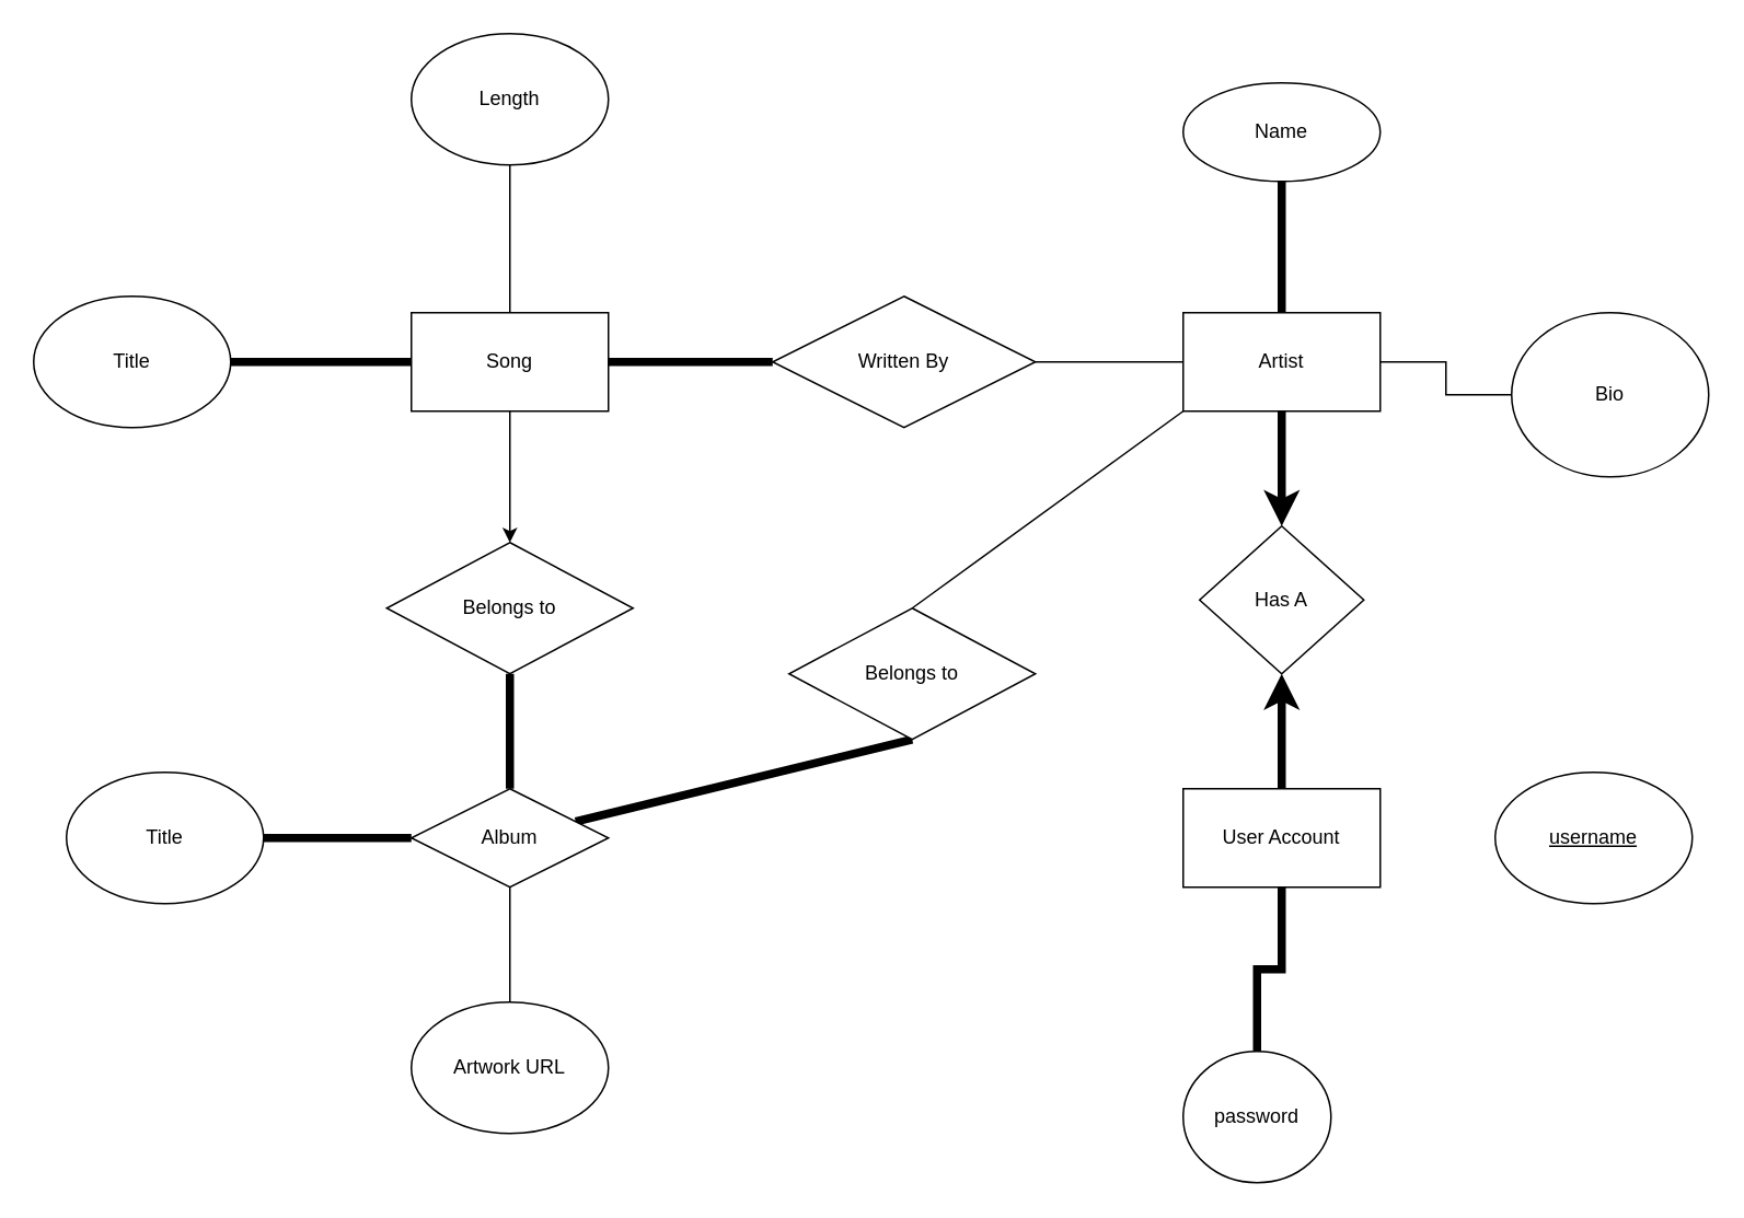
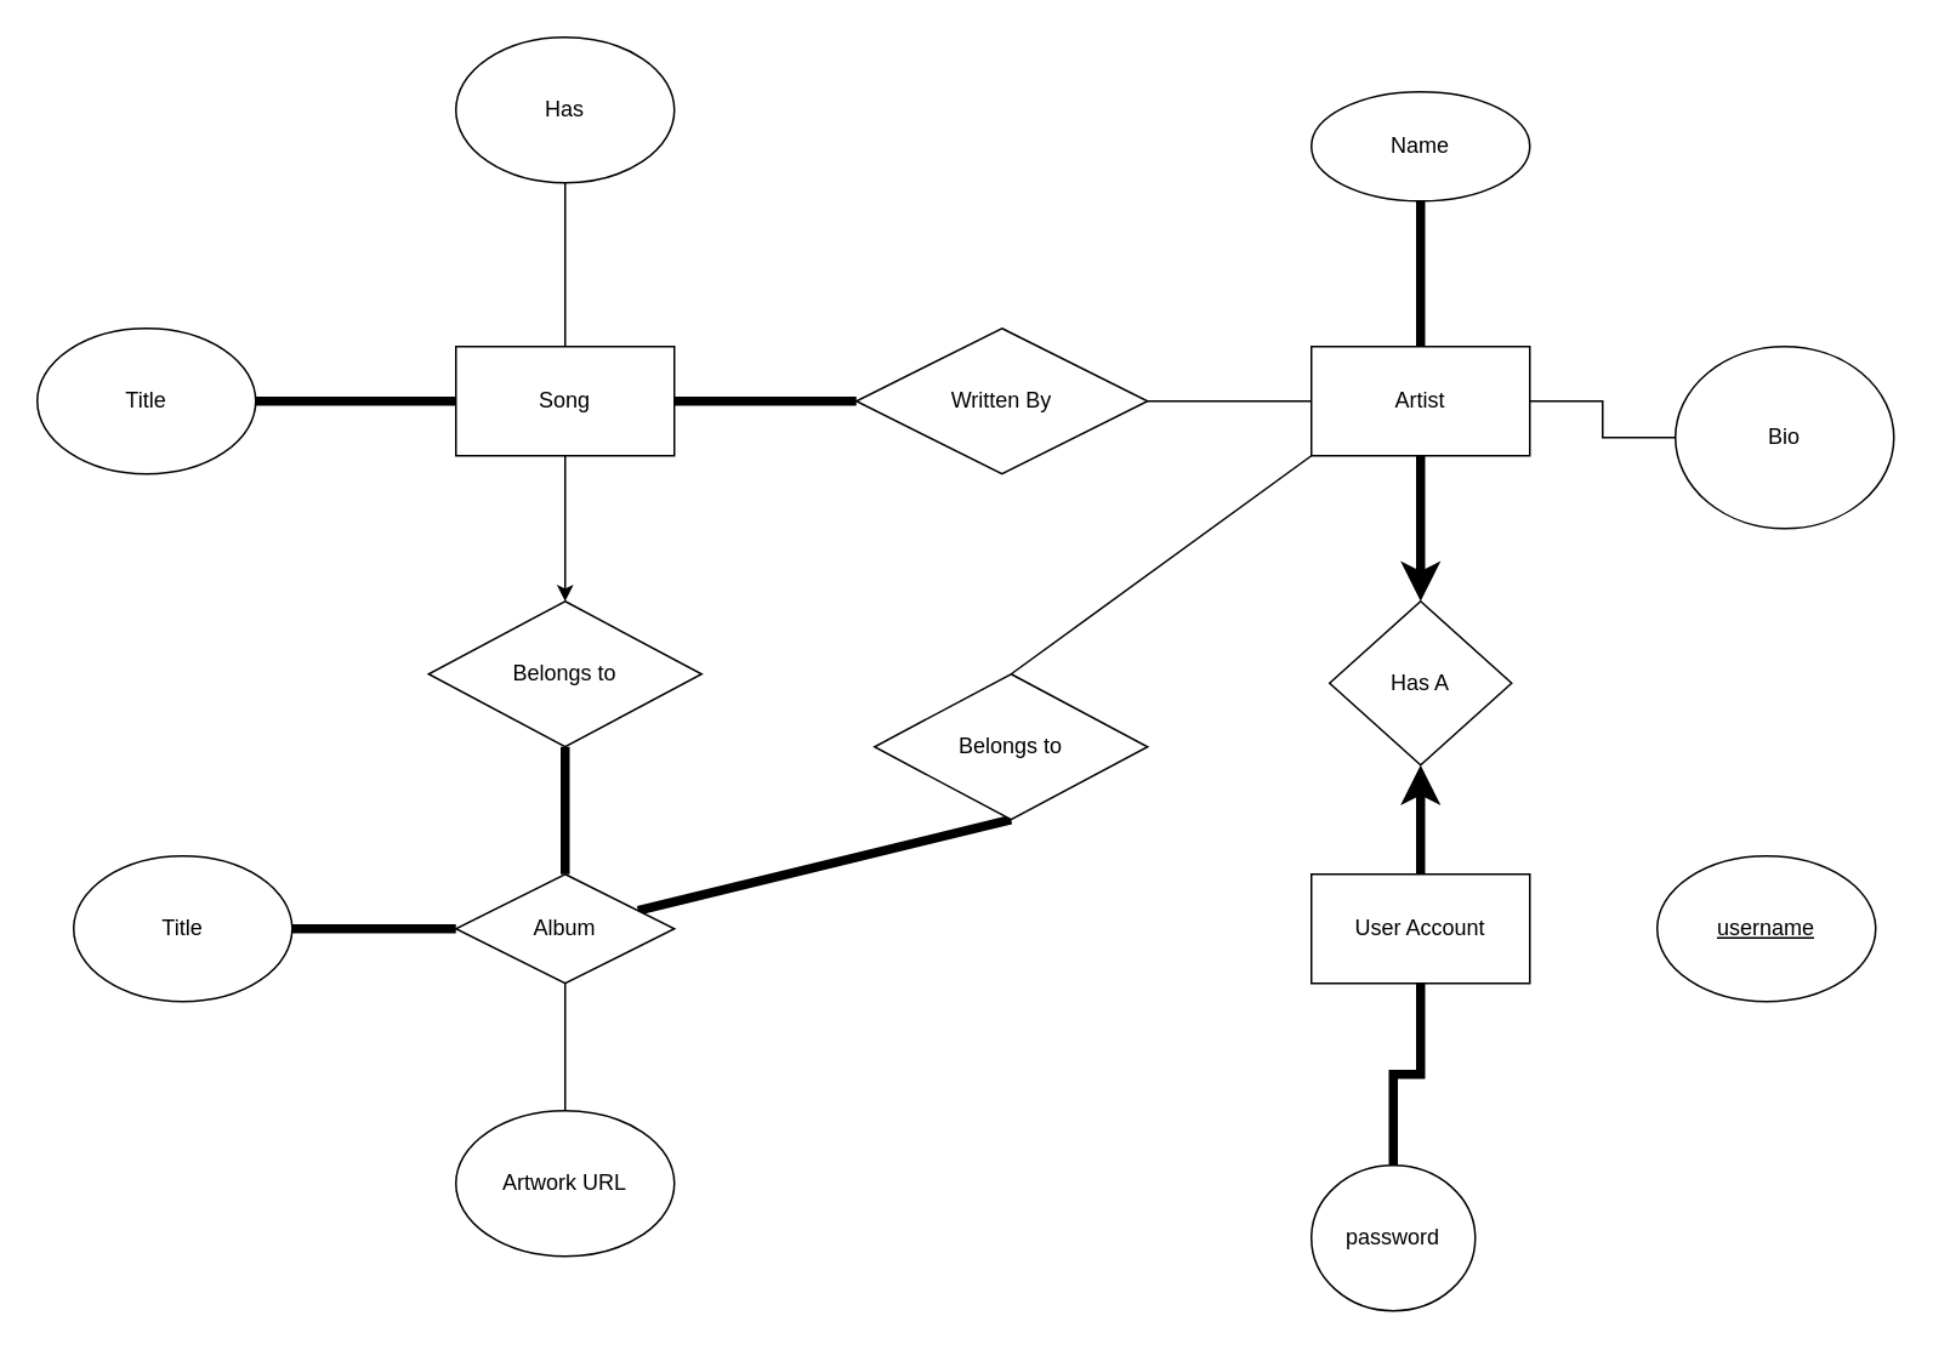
  <mxCell id="0" />
  <mxCell id="1" parent="0" />
  <mxCell id="2" value="" style="edgeStyle=orthogonalEdgeStyle;rounded=0;orthogonalLoop=1;jettySize=auto;html=1;endArrow=none;endFill=0;" edge="1" parent="1" source="5" target="13"><mxGeometry relative="1" as="geometry" /></mxCell>
  <mxCell id="3" value="" style="edgeStyle=orthogonalEdgeStyle;rounded=0;orthogonalLoop=1;jettySize=auto;html=1;endArrow=none;endFill=0;strokeWidth=5;" edge="1" parent="1" source="5" target="14"><mxGeometry relative="1" as="geometry" /></mxCell>
  <mxCell id="4" value="" style="edgeStyle=orthogonalEdgeStyle;rounded=0;orthogonalLoop=1;jettySize=auto;html=1;endArrow=none;endFill=0;strokeWidth=5;" edge="1" parent="1" source="5" target="18"><mxGeometry relative="1" as="geometry" /></mxCell>
  <mxCell id="5" value="Song" style="rounded=0;whiteSpace=wrap;html=1;" vertex="1" parent="1"><mxGeometry x="250" y="190" width="120" height="60" as="geometry" /></mxCell>
  <mxCell id="6" value="" style="edgeStyle=orthogonalEdgeStyle;rounded=0;orthogonalLoop=1;jettySize=auto;html=1;endArrow=none;endFill=0;" edge="1" parent="1" source="10" target="16"><mxGeometry relative="1" as="geometry" /></mxCell>
  <mxCell id="7" value="" style="edgeStyle=orthogonalEdgeStyle;rounded=0;orthogonalLoop=1;jettySize=auto;html=1;endArrow=none;endFill=0;strokeWidth=5;" edge="1" parent="1" source="10" target="12"><mxGeometry relative="1" as="geometry" /></mxCell>
  <mxCell id="8" value="" style="edgeStyle=orthogonalEdgeStyle;rounded=0;orthogonalLoop=1;jettySize=auto;html=1;endArrow=none;endFill=0;strokeWidth=5;" edge="1" parent="1" source="10" target="15"><mxGeometry relative="1" as="geometry" /></mxCell>
  <mxCell id="9" style="edgeStyle=none;orthogonalLoop=1;jettySize=auto;html=1;exitX=1;exitY=0.25;exitDx=0;exitDy=0;entryX=0.5;entryY=1;entryDx=0;entryDy=0;startArrow=none;startFill=0;endArrow=none;endFill=0;strokeWidth=5;" edge="1" parent="1" source="10" target="32"><mxGeometry relative="1" as="geometry" /></mxCell>
  <mxCell id="10" value="Album" style="rhombus;whiteSpace=wrap;html=1;" vertex="1" parent="1"><mxGeometry x="250" y="480" width="120" height="60" as="geometry" /></mxCell>
  <mxCell id="11" value="" style="edgeStyle=orthogonalEdgeStyle;rounded=0;orthogonalLoop=1;jettySize=auto;html=1;endArrow=none;endFill=0;startArrow=classic;startFill=1;" edge="1" parent="1" source="12" target="5"><mxGeometry relative="1" as="geometry" /></mxCell>
  <mxCell id="12" value="Belongs to" style="rhombus;whiteSpace=wrap;html=1;" vertex="1" parent="1"><mxGeometry x="235" y="330" width="150" height="80" as="geometry" /></mxCell>
- <mxCell id="13" value="Length" style="ellipse;whiteSpace=wrap;html=1;" vertex="1" parent="1"><mxGeometry x="250" y="20" width="120" height="80" as="geometry" /></mxCell>
+ <mxCell id="13" value="Has" style="ellipse;whiteSpace=wrap;html=1;" vertex="1" parent="1"><mxGeometry x="250" y="20" width="120" height="80" as="geometry" /></mxCell>
  <mxCell id="14" value="Title" style="ellipse;whiteSpace=wrap;html=1;" vertex="1" parent="1"><mxGeometry x="20" y="180" width="120" height="80" as="geometry" /></mxCell>
  <mxCell id="15" value="Title" style="ellipse;whiteSpace=wrap;html=1;" vertex="1" parent="1"><mxGeometry x="40" y="470" width="120" height="80" as="geometry" /></mxCell>
  <mxCell id="16" value="Artwork URL" style="ellipse;whiteSpace=wrap;html=1;" vertex="1" parent="1"><mxGeometry x="250" y="610" width="120" height="80" as="geometry" /></mxCell>
  <mxCell id="17" value="" style="edgeStyle=orthogonalEdgeStyle;rounded=0;orthogonalLoop=1;jettySize=auto;html=1;endArrow=none;endFill=0;strokeWidth=1;" edge="1" parent="1" source="18" target="22"><mxGeometry relative="1" as="geometry" /></mxCell>
  <mxCell id="18" value="Written By" style="rhombus;whiteSpace=wrap;html=1;rounded=0;" vertex="1" parent="1"><mxGeometry x="470" y="180" width="160" height="80" as="geometry" /></mxCell>
  <mxCell id="19" value="" style="edgeStyle=orthogonalEdgeStyle;rounded=0;orthogonalLoop=1;jettySize=auto;html=1;endArrow=none;endFill=0;strokeWidth=5;" edge="1" parent="1" source="22" target="23"><mxGeometry relative="1" as="geometry" /></mxCell>
  <mxCell id="20" value="" style="edgeStyle=orthogonalEdgeStyle;rounded=0;orthogonalLoop=1;jettySize=auto;html=1;endArrow=none;endFill=0;strokeWidth=1;" edge="1" parent="1" source="22" target="24"><mxGeometry relative="1" as="geometry" /></mxCell>
  <mxCell id="21" style="edgeStyle=none;orthogonalLoop=1;jettySize=auto;html=1;exitX=0;exitY=1;exitDx=0;exitDy=0;entryX=0.5;entryY=0;entryDx=0;entryDy=0;startArrow=none;startFill=0;endArrow=none;endFill=0;strokeWidth=1;" edge="1" parent="1" source="22" target="32"><mxGeometry relative="1" as="geometry" /></mxCell>
  <mxCell id="22" value="Artist" style="rounded=0;whiteSpace=wrap;html=1;" vertex="1" parent="1"><mxGeometry x="720" y="190" width="120" height="60" as="geometry" /></mxCell>
  <mxCell id="23" value="Name" style="ellipse;whiteSpace=wrap;html=1;rounded=0;" vertex="1" parent="1"><mxGeometry x="720" width="120" height="60" as="geometry" y="50" /></mxCell>
  <mxCell id="24" value="Bio" style="ellipse;whiteSpace=wrap;html=1;rounded=0;" vertex="1" parent="1"><mxGeometry x="920" y="190" width="120" height="100" as="geometry" /></mxCell>
  <mxCell id="25" value="" style="edgeStyle=orthogonalEdgeStyle;rounded=0;orthogonalLoop=1;jettySize=auto;html=1;startArrow=none;startFill=0;endArrow=none;endFill=0;strokeWidth=5;" edge="1" parent="1" source="27" target="29"><mxGeometry relative="1" as="geometry" /></mxCell>
  <mxCell id="26" value="" style="edgeStyle=orthogonalEdgeStyle;rounded=0;orthogonalLoop=1;jettySize=auto;html=1;startArrow=none;startFill=0;endArrow=classic;endFill=1;strokeWidth=5;" edge="1" parent="1" source="27" target="31"><mxGeometry relative="1" as="geometry" /></mxCell>
  <mxCell id="27" value="User Account" style="rounded=0;whiteSpace=wrap;html=1;" vertex="1" parent="1"><mxGeometry x="720" y="480" width="120" height="60" as="geometry" /></mxCell>
  <mxCell id="28" value="&lt;u&gt;username&lt;/u&gt;" style="ellipse;whiteSpace=wrap;html=1;" vertex="1" parent="1"><mxGeometry x="910" y="470" width="120" height="80" as="geometry" /></mxCell>
  <mxCell id="29" value="password" style="ellipse;whiteSpace=wrap;html=1;" vertex="1" parent="1"><mxGeometry x="720" y="640" width="90" height="80" as="geometry" /></mxCell>
  <mxCell id="30" value="" style="edgeStyle=orthogonalEdgeStyle;rounded=0;orthogonalLoop=1;jettySize=auto;html=1;startArrow=classic;startFill=1;endArrow=none;endFill=0;strokeWidth=5;" edge="1" parent="1" source="31" target="22"><mxGeometry relative="1" as="geometry" /></mxCell>
- <mxCell id="31" value="Has A" style="rhombus;whiteSpace=wrap;html=1;rounded=0;" vertex="1" parent="1"><mxGeometry x="730" y="320" width="100" height="90" as="geometry" /></mxCell>
+ <mxCell id="31" value="Has A" style="rhombus;whiteSpace=wrap;html=1;rounded=0;" vertex="1" parent="1"><mxGeometry x="730" y="330" width="100" height="90" as="geometry" /></mxCell>
  <mxCell id="32" value="Belongs to" style="rhombus;whiteSpace=wrap;html=1;" vertex="1" parent="1"><mxGeometry x="480" y="370" width="150" height="80" as="geometry" /></mxCell>
